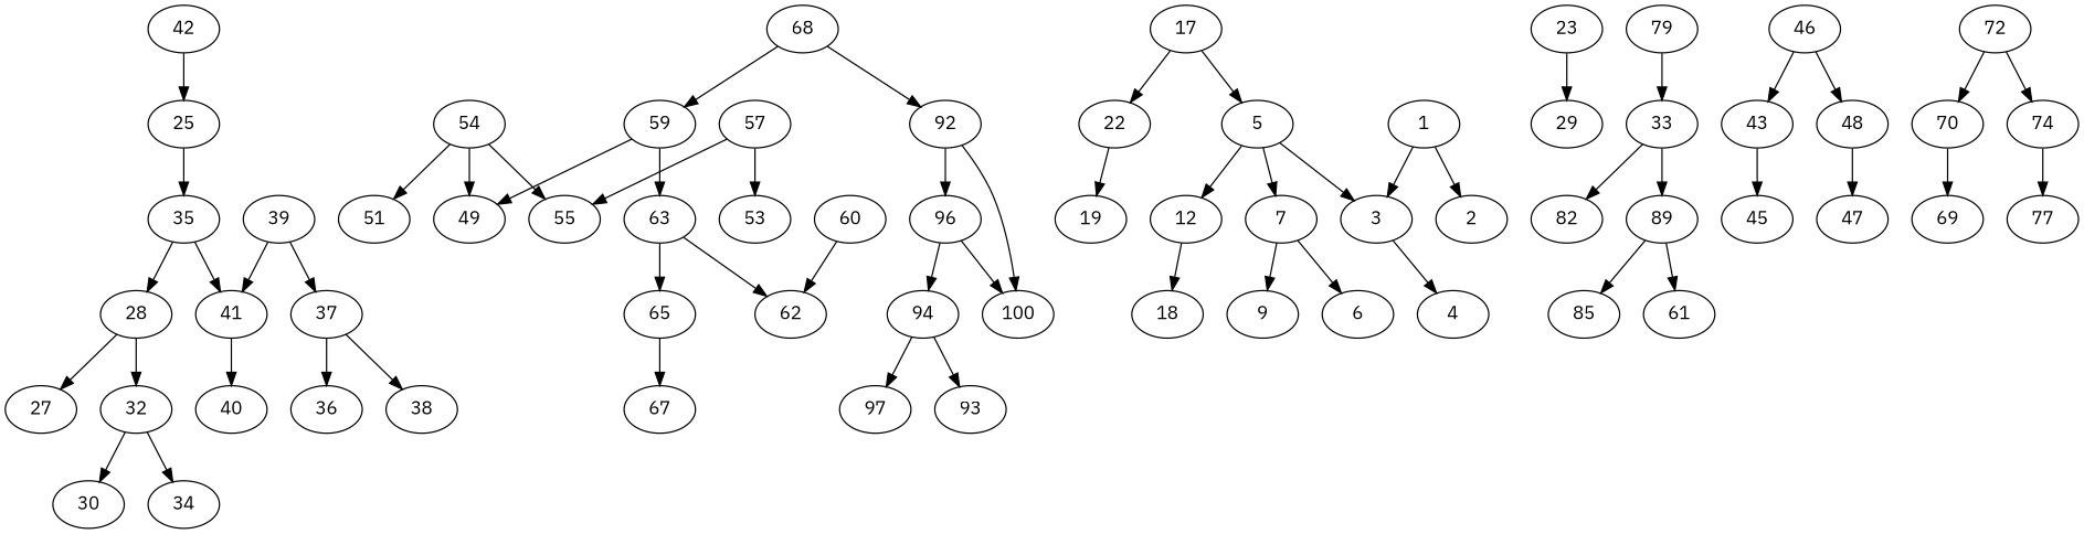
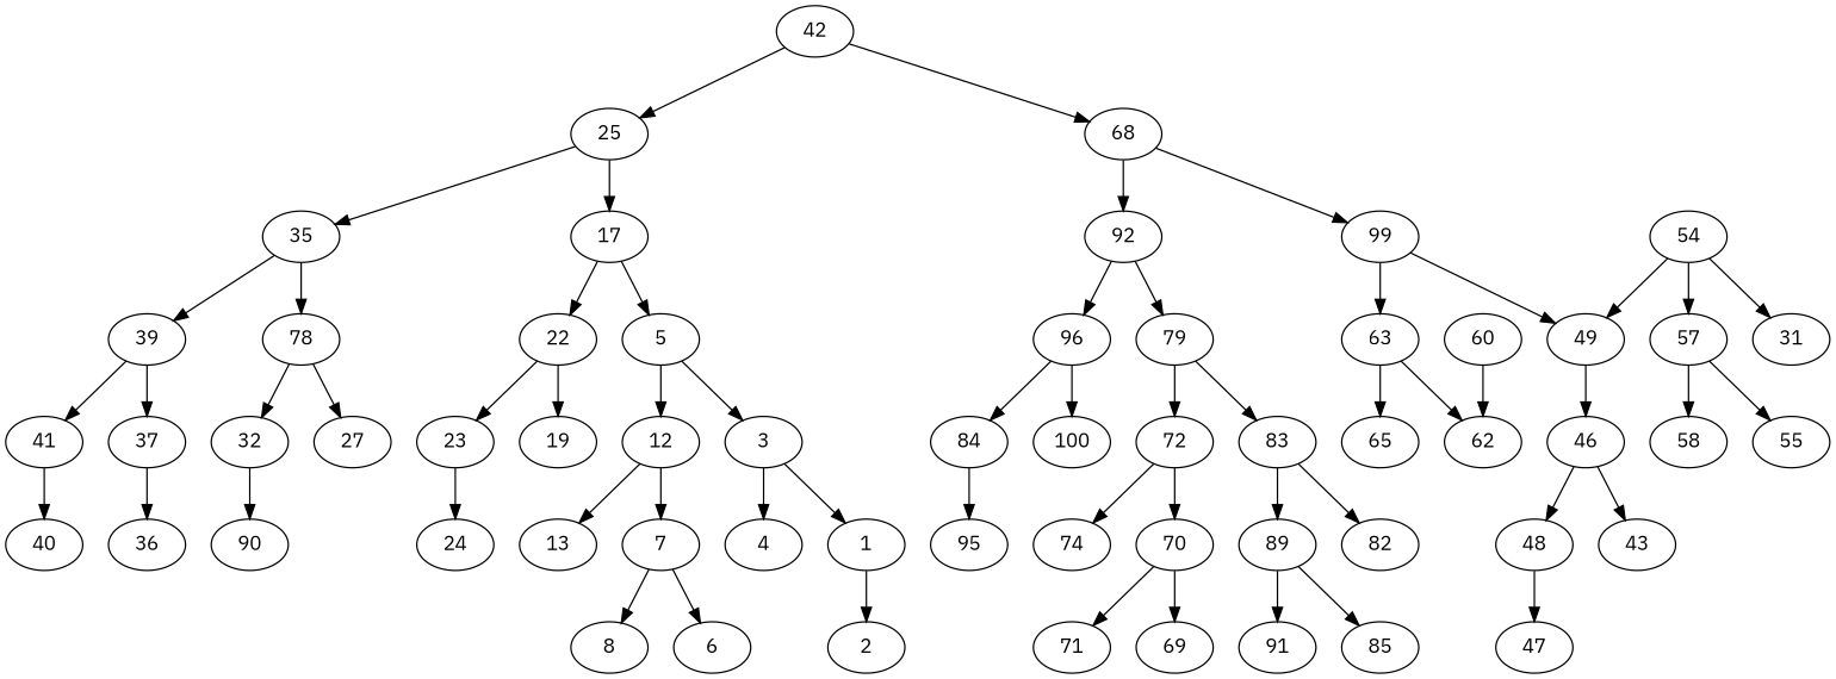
  digraph {
    fontname="IBM Plex Sans"
    node [fontname="IBM Plex Sans"]
    edge [fontname="IBM Plex Sans"]
    42
    25
    68
    17
    35
-   59
+   59 [label=99]
    92
    5
    22
-   28
+   28 [label=78]
    39
    3
    12
    19
    23
    1
    4
    7
-   13 [label=18]
+   13
    2
    6
-   9
-   24 [label=29]
+   9 [label=8]
+   24
    27
    32
    37
    41
-   30
-   34
+   30 [label=90]
    36
-   38
    40
    49
    63
    79
    96
    46
    62
    65
    43
    48
    54
-   51
+   51 [label=31]
    57
-   45
    47
    55
-   58 [label=53]
-   67
+   58
    60
    72
-   83 [label=33]
-   94
+   83
+   94 [label=84]
    100
    70
    74
    82
    89
    69
-   77
+   71
    85
-   91 [label=61]
-   93
-   95 [label=97]
+   91
+   95
    42 -> 25
+   42 -> 68
+   25 -> 17
    25 -> 35
    68 -> 59
    68 -> 92
    17 -> 5
    17 -> 22
    35 -> 28
-   35 -> 41
+   35 -> 39
    59 -> 49
    59 -> 63
-   92 -> 100
+   92 -> 79
    92 -> 96
    5 -> 3
    5 -> 12
    22 -> 19
+   22 -> 23
    28 -> 27
    28 -> 32
    39 -> 37
    39 -> 41
-   1 -> 3
+   3 -> 1
    3 -> 4
-   5 -> 7
+   12 -> 7
    12 -> 13
    23 -> 24
    1 -> 2
    7 -> 6
    7 -> 9
    32 -> 30
-   32 -> 34
    37 -> 36
-   37 -> 38
    41 -> 40
+   49 -> 46
    63 -> 62
    63 -> 65
+   79 -> 72
    79 -> 83
    96 -> 94
    96 -> 100
    46 -> 43
    46 -> 48
-   65 -> 67
-   43 -> 45
    48 -> 47
    54 -> 49
    54 -> 51
-   54 -> 55
+   54 -> 57
    57 -> 55
    57 -> 58
    60 -> 62
    72 -> 70
    72 -> 74
    83 -> 82
    83 -> 89
-   94 -> 93
    94 -> 95
    70 -> 69
-   74 -> 77
+   70 -> 71
    89 -> 85
    89 -> 91
  }
